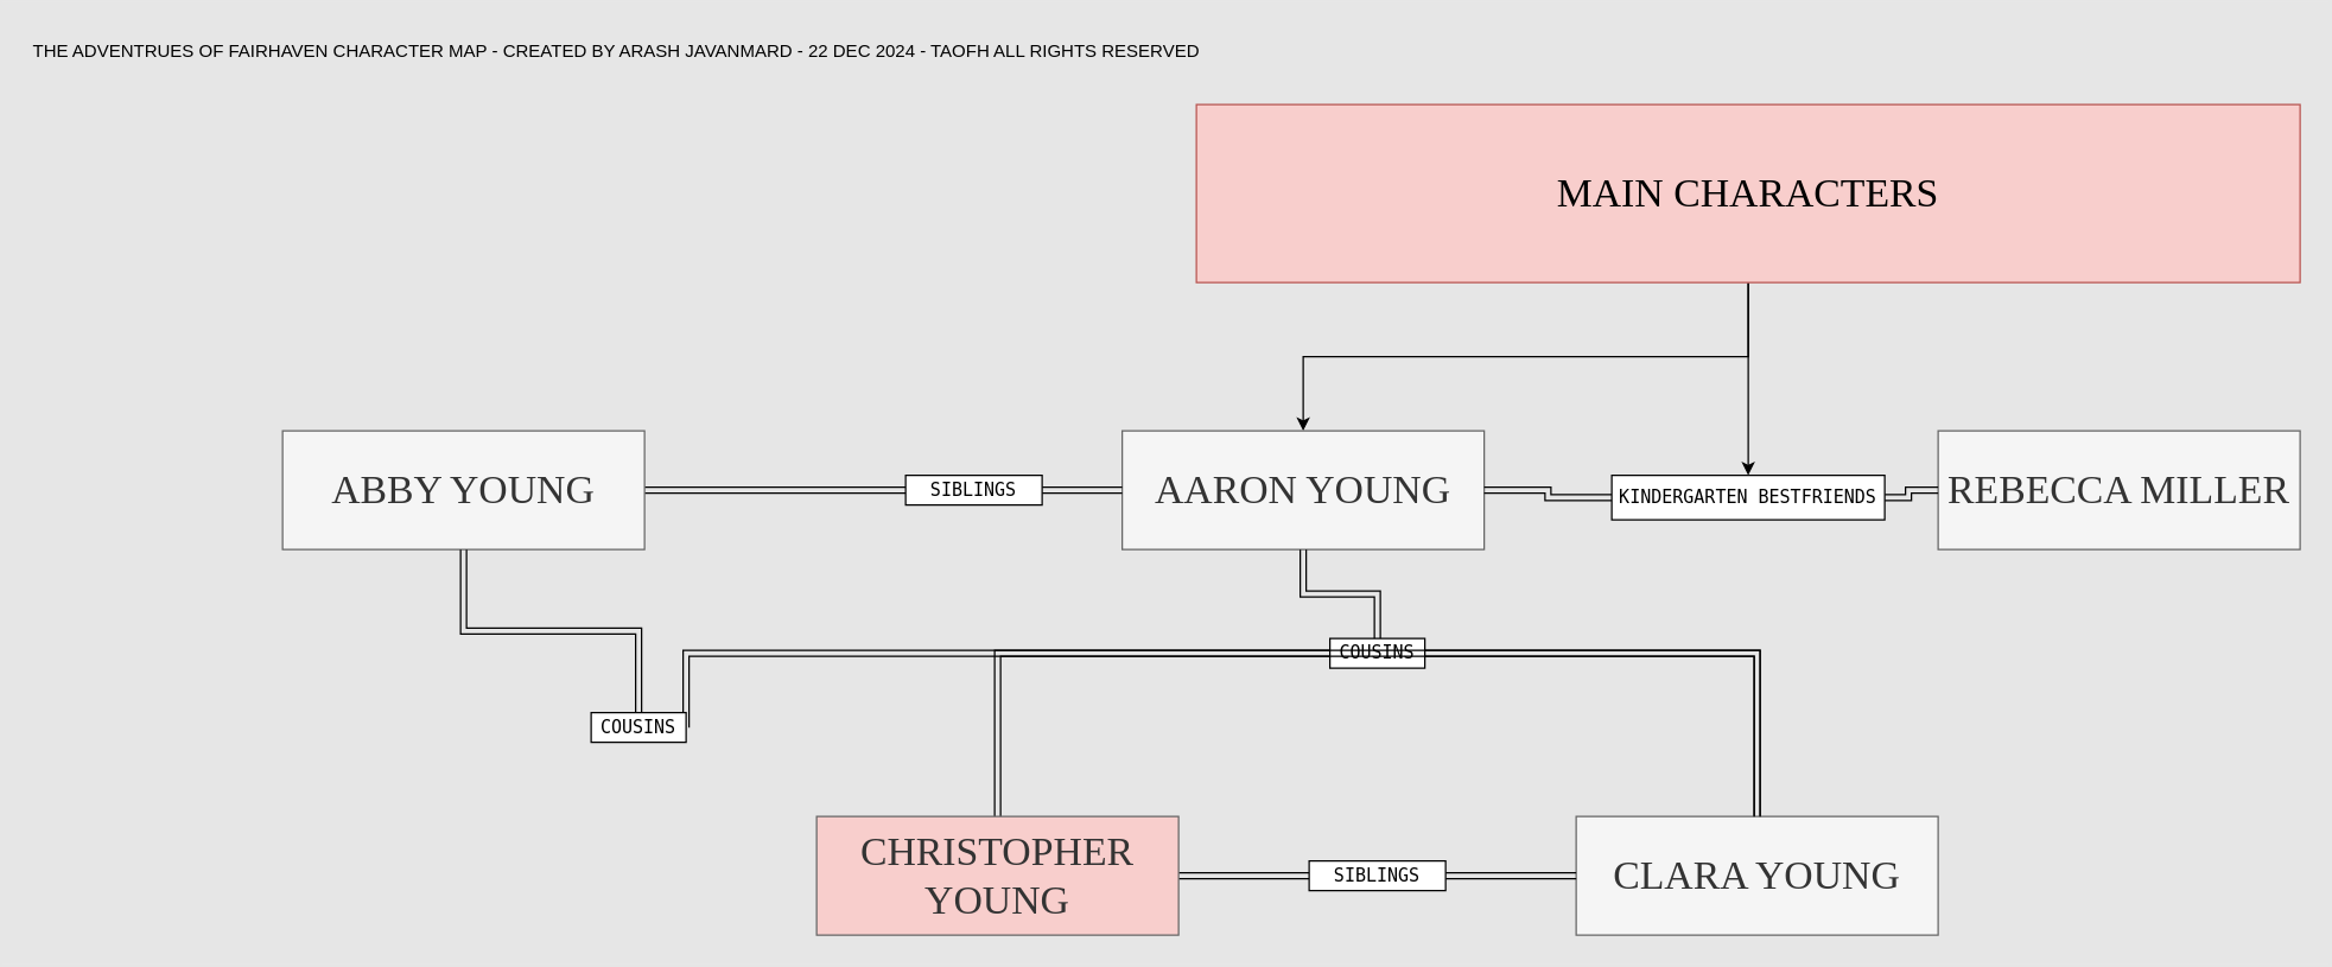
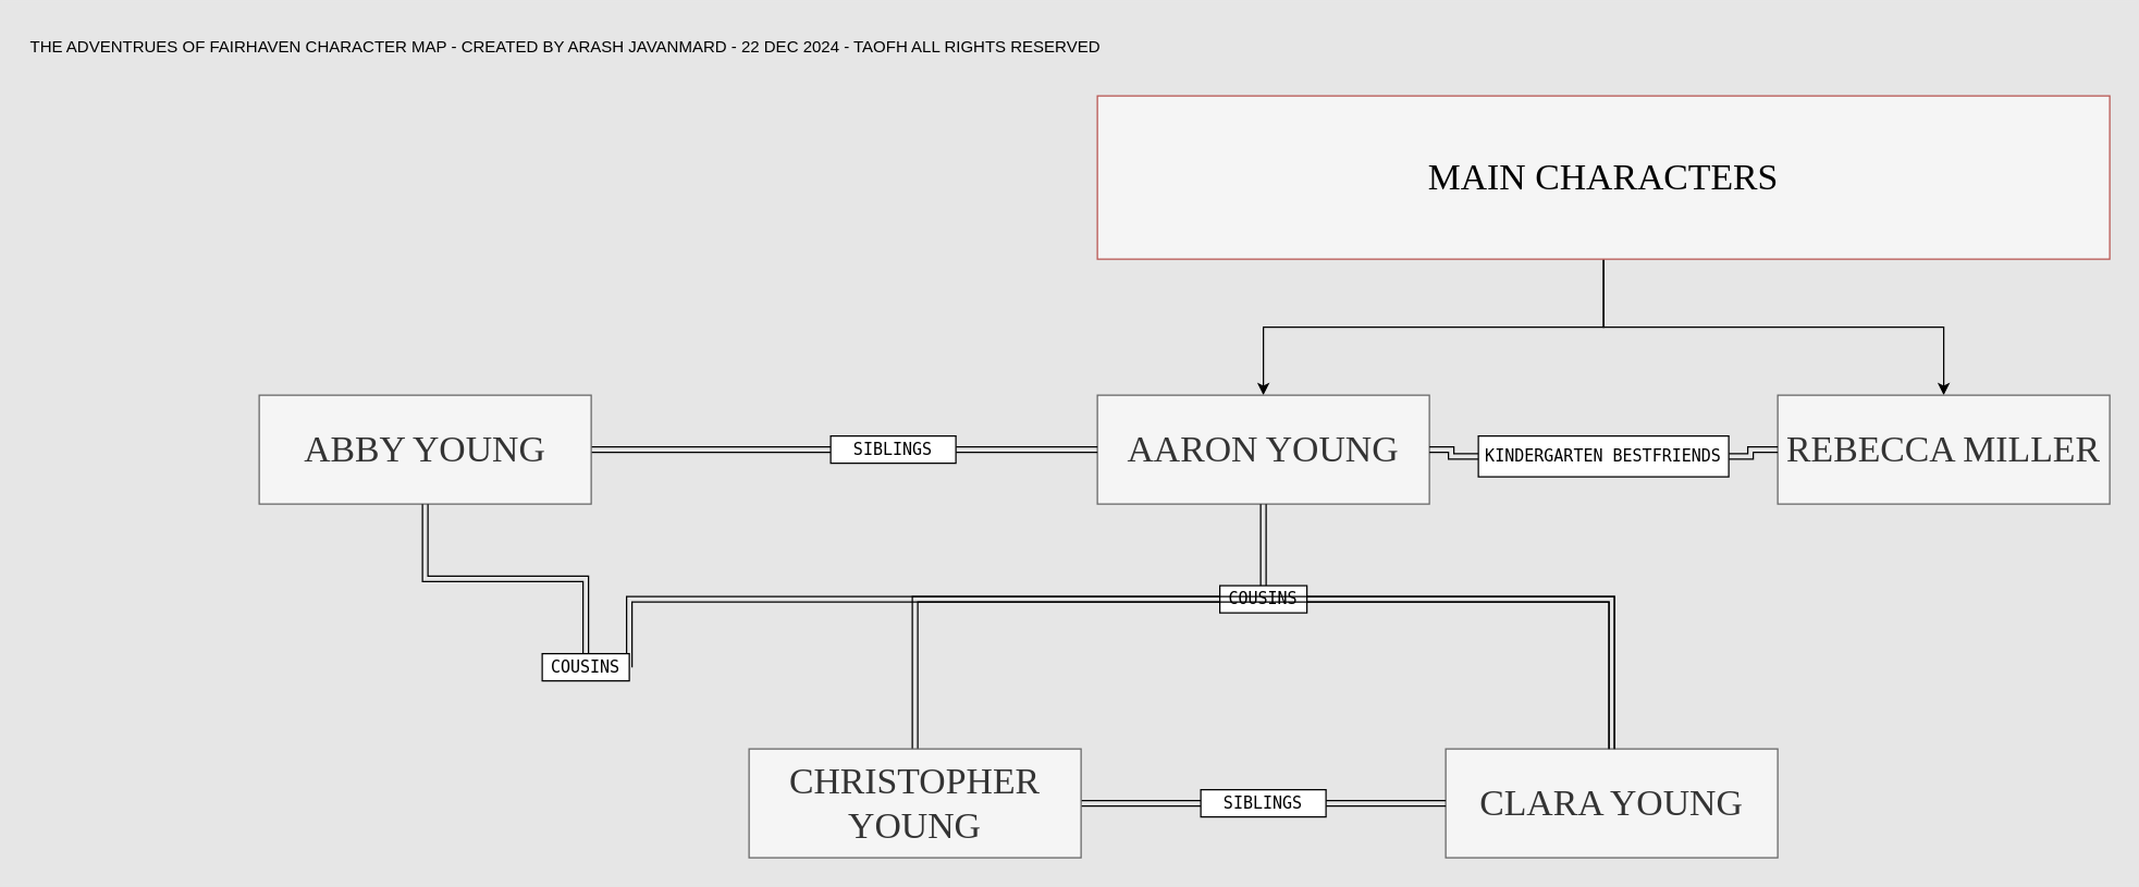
  <mxCell id="0" />
  <mxCell id="1" parent="0" />
  <mxCell id="2" value="" style="edgeStyle=orthogonalEdgeStyle;rounded=0;orthogonalLoop=1;jettySize=auto;html=1;" edge="1" parent="1" source="4" target="8"><mxGeometry relative="1" as="geometry" /></mxCell>
- <mxCell id="3" value="" style="edgeStyle=orthogonalEdgeStyle;rounded=0;orthogonalLoop=1;jettySize=auto;html=1;" edge="1" parent="1" source="4" target="19"><mxGeometry relative="1" as="geometry" /></mxCell>
- <mxCell id="4" value="&lt;font&gt;MAIN CHARACTERS&lt;/font&gt;" style="rounded=0;whiteSpace=wrap;html=1;fillColor=#f8cecc;strokeColor=#b85450;fontFamily=Teko;fontSource=https%3A%2F%2Ffonts.googleapis.com%2Fcss%3Ffamily%3DTeko;fontStyle=0;fontSize=27;" parent="1" vertex="1"><mxGeometry x="806" y="70" width="744" height="120" as="geometry" /></mxCell>
+ <mxCell id="3" value="" style="edgeStyle=orthogonalEdgeStyle;rounded=0;orthogonalLoop=1;jettySize=auto;html=1;" edge="1" parent="1" source="4" target="10"><mxGeometry relative="1" as="geometry" /></mxCell>
+ <mxCell id="4" value="&lt;font&gt;MAIN CHARACTERS&lt;/font&gt;" style="rounded=0;whiteSpace=wrap;html=1;fillColor=#f5f5f5;strokeColor=#b85450;fontFamily=Teko;fontSource=https%3A%2F%2Ffonts.googleapis.com%2Fcss%3Ffamily%3DTeko;fontStyle=0;fontSize=27;" parent="1" vertex="1"><mxGeometry x="806" y="70" width="744" height="120" as="geometry" /></mxCell>
  <mxCell id="5" value="THE ADVENTRUES OF FAIRHAVEN CHARACTER MAP - CREATED BY ARASH JAVANMARD - 22 DEC 2024 - TAOFH ALL RIGHTS RESERVED" style="text;html=1;align=left;verticalAlign=top;whiteSpace=wrap;rounded=0;" parent="1" vertex="1"><mxGeometry x="20" y="20" width="820" height="40" as="geometry" /></mxCell>
  <mxCell id="6" value="" style="edgeStyle=orthogonalEdgeStyle;rounded=0;orthogonalLoop=1;jettySize=auto;html=1;shape=link;" edge="1" parent="1" source="21" target="11"><mxGeometry relative="1" as="geometry" /></mxCell>
  <mxCell id="7" value="" style="edgeStyle=orthogonalEdgeStyle;rounded=0;orthogonalLoop=1;jettySize=auto;html=1;shape=link;" edge="1" parent="1" source="17" target="14"><mxGeometry relative="1" as="geometry" /></mxCell>
- <mxCell id="8" value="&lt;span&gt;AARON YOUNG&lt;/span&gt;" style="rounded=0;whiteSpace=wrap;html=1;fillColor=#f5f5f5;strokeColor=#666666;fontColor=#333333;fontFamily=Teko;fontSource=https%3A%2F%2Ffonts.googleapis.com%2Fcss%3Ffamily%3DTeko;fontStyle=0;fontSize=27;" vertex="1" parent="1"><mxGeometry x="756" y="290" width="244" height="80" as="geometry" /></mxCell>
+ <mxCell id="8" value="&lt;span&gt;AARON YOUNG&lt;/span&gt;" style="rounded=0;whiteSpace=wrap;html=1;fillColor=#f5f5f5;strokeColor=#666666;fontColor=#333333;fontFamily=Teko;fontSource=https%3A%2F%2Ffonts.googleapis.com%2Fcss%3Ffamily%3DTeko;fontStyle=0;fontSize=27;" vertex="1" parent="1"><mxGeometry x="806" y="290" width="244" height="80" as="geometry" /></mxCell>
  <mxCell id="9" style="edgeStyle=orthogonalEdgeStyle;rounded=0;orthogonalLoop=1;jettySize=auto;html=1;entryX=1;entryY=0.5;entryDx=0;entryDy=0;shape=link;" edge="1" parent="1" source="19" target="8"><mxGeometry relative="1" as="geometry" /></mxCell>
  <mxCell id="10" value="&lt;span&gt;REBECCA MILLER&lt;/span&gt;" style="rounded=0;whiteSpace=wrap;html=1;fillColor=#f5f5f5;strokeColor=#666666;fontColor=#333333;fontFamily=Teko;fontSource=https%3A%2F%2Ffonts.googleapis.com%2Fcss%3Ffamily%3DTeko;fontStyle=0;fontSize=27;" vertex="1" parent="1"><mxGeometry x="1306" y="290" width="244" height="80" as="geometry" /></mxCell>
  <mxCell id="11" value="ABBY YOUNG" style="rounded=0;whiteSpace=wrap;html=1;fillColor=#f5f5f5;strokeColor=#666666;fontColor=#333333;fontFamily=Teko;fontSource=https%3A%2F%2Ffonts.googleapis.com%2Fcss%3Ffamily%3DTeko;fontStyle=0;fontSize=27;" vertex="1" parent="1"><mxGeometry x="190" y="290" width="244" height="80" as="geometry" /></mxCell>
  <mxCell id="12" value="" style="edgeStyle=orthogonalEdgeStyle;rounded=0;orthogonalLoop=1;jettySize=auto;html=1;shape=link;" edge="1" parent="1" source="24" target="22"><mxGeometry relative="1" as="geometry" /></mxCell>
  <mxCell id="13" style="edgeStyle=orthogonalEdgeStyle;rounded=0;orthogonalLoop=1;jettySize=auto;html=1;entryX=0.5;entryY=1;entryDx=0;entryDy=0;shape=link;" edge="1" parent="1" source="26" target="11"><mxGeometry relative="1" as="geometry" /></mxCell>
  <mxCell id="14" value="CLARA YOUNG" style="rounded=0;whiteSpace=wrap;html=1;fillColor=#f5f5f5;strokeColor=#666666;fontColor=#333333;fontFamily=Teko;fontSource=https%3A%2F%2Ffonts.googleapis.com%2Fcss%3Ffamily%3DTeko;fontStyle=0;fontSize=27;" vertex="1" parent="1"><mxGeometry x="1062" y="550" width="244" height="80" as="geometry" /></mxCell>
  <mxCell id="15" value="" style="edgeStyle=orthogonalEdgeStyle;rounded=0;orthogonalLoop=1;jettySize=auto;html=1;shape=link;" edge="1" parent="1" source="8" target="17"><mxGeometry relative="1" as="geometry"><mxPoint x="928" y="370" as="sourcePoint" /><mxPoint x="1082" y="540" as="targetPoint" /></mxGeometry></mxCell>
  <mxCell id="16" style="edgeStyle=orthogonalEdgeStyle;rounded=0;orthogonalLoop=1;jettySize=auto;html=1;entryX=0.5;entryY=0;entryDx=0;entryDy=0;shape=link;" edge="1" parent="1" source="17" target="22"><mxGeometry relative="1" as="geometry" /></mxCell>
  <mxCell id="17" value="&lt;pre&gt;COUSINS&lt;/pre&gt;" style="rounded=0;whiteSpace=wrap;html=1;fontFamily=Garamond;" vertex="1" parent="1"><mxGeometry x="896" y="430" width="64" height="20" as="geometry" /></mxCell>
  <mxCell id="18" value="" style="edgeStyle=orthogonalEdgeStyle;rounded=0;orthogonalLoop=1;jettySize=auto;html=1;entryX=1;entryY=0.5;entryDx=0;entryDy=0;shape=link;" edge="1" parent="1" source="10" target="19"><mxGeometry relative="1" as="geometry"><mxPoint x="1306" y="330" as="sourcePoint" /><mxPoint x="1050" y="330" as="targetPoint" /></mxGeometry></mxCell>
  <mxCell id="19" value="&lt;pre&gt;KINDERGARTEN BESTFRIENDS&lt;/pre&gt;" style="rounded=0;whiteSpace=wrap;html=1;fontFamily=Garamond;" vertex="1" parent="1"><mxGeometry x="1086" y="320" width="184" height="30" as="geometry" /></mxCell>
  <mxCell id="20" value="" style="edgeStyle=orthogonalEdgeStyle;rounded=0;orthogonalLoop=1;jettySize=auto;html=1;shape=link;" edge="1" parent="1" source="8" target="21"><mxGeometry relative="1" as="geometry"><mxPoint x="806" y="330" as="sourcePoint" /><mxPoint x="622" y="240" as="targetPoint" /></mxGeometry></mxCell>
  <mxCell id="21" value="&lt;pre&gt;SIBLINGS&lt;/pre&gt;" style="rounded=0;whiteSpace=wrap;html=1;fontFamily=Garamond;" vertex="1" parent="1"><mxGeometry x="610" y="320" width="92" height="20" as="geometry" /></mxCell>
- <mxCell id="22" value="CHRISTOPHER YOUNG" style="rounded=0;whiteSpace=wrap;html=1;fillColor=#f8cecc;strokeColor=#666666;fontColor=#333333;fontFamily=Teko;fontSource=https%3A%2F%2Ffonts.googleapis.com%2Fcss%3Ffamily%3DTeko;fontStyle=0;fontSize=27;" vertex="1" parent="1"><mxGeometry x="550" y="550" width="244" height="80" as="geometry" /></mxCell>
+ <mxCell id="22" value="CHRISTOPHER YOUNG" style="rounded=0;whiteSpace=wrap;html=1;fillColor=#f5f5f5;strokeColor=#666666;fontColor=#333333;fontFamily=Teko;fontSource=https%3A%2F%2Ffonts.googleapis.com%2Fcss%3Ffamily%3DTeko;fontStyle=0;fontSize=27;" vertex="1" parent="1"><mxGeometry x="550" y="550" width="244" height="80" as="geometry" /></mxCell>
  <mxCell id="23" value="" style="edgeStyle=orthogonalEdgeStyle;rounded=0;orthogonalLoop=1;jettySize=auto;html=1;shape=link;" edge="1" parent="1" source="14" target="24"><mxGeometry relative="1" as="geometry"><mxPoint x="990" y="590" as="sourcePoint" /><mxPoint x="794" y="590" as="targetPoint" /></mxGeometry></mxCell>
  <mxCell id="24" value="&lt;pre&gt;SIBLINGS&lt;/pre&gt;" style="rounded=0;whiteSpace=wrap;html=1;fontFamily=Garamond;" vertex="1" parent="1"><mxGeometry x="882" y="580" width="92" height="20" as="geometry" /></mxCell>
  <mxCell id="25" value="" style="edgeStyle=orthogonalEdgeStyle;rounded=0;orthogonalLoop=1;jettySize=auto;html=1;entryX=1;entryY=0.5;entryDx=0;entryDy=0;shape=link;" edge="1" parent="1" source="14" target="26"><mxGeometry relative="1" as="geometry"><mxPoint x="1184" y="550" as="sourcePoint" /><mxPoint x="312" y="370" as="targetPoint" /><Array as="points"><mxPoint x="1184" y="440" /></Array></mxGeometry></mxCell>
  <mxCell id="26" value="&lt;pre&gt;COUSINS&lt;/pre&gt;" style="rounded=0;whiteSpace=wrap;html=1;fontFamily=Garamond;" vertex="1" parent="1"><mxGeometry x="398" y="480" width="64" height="20" as="geometry" /></mxCell>
